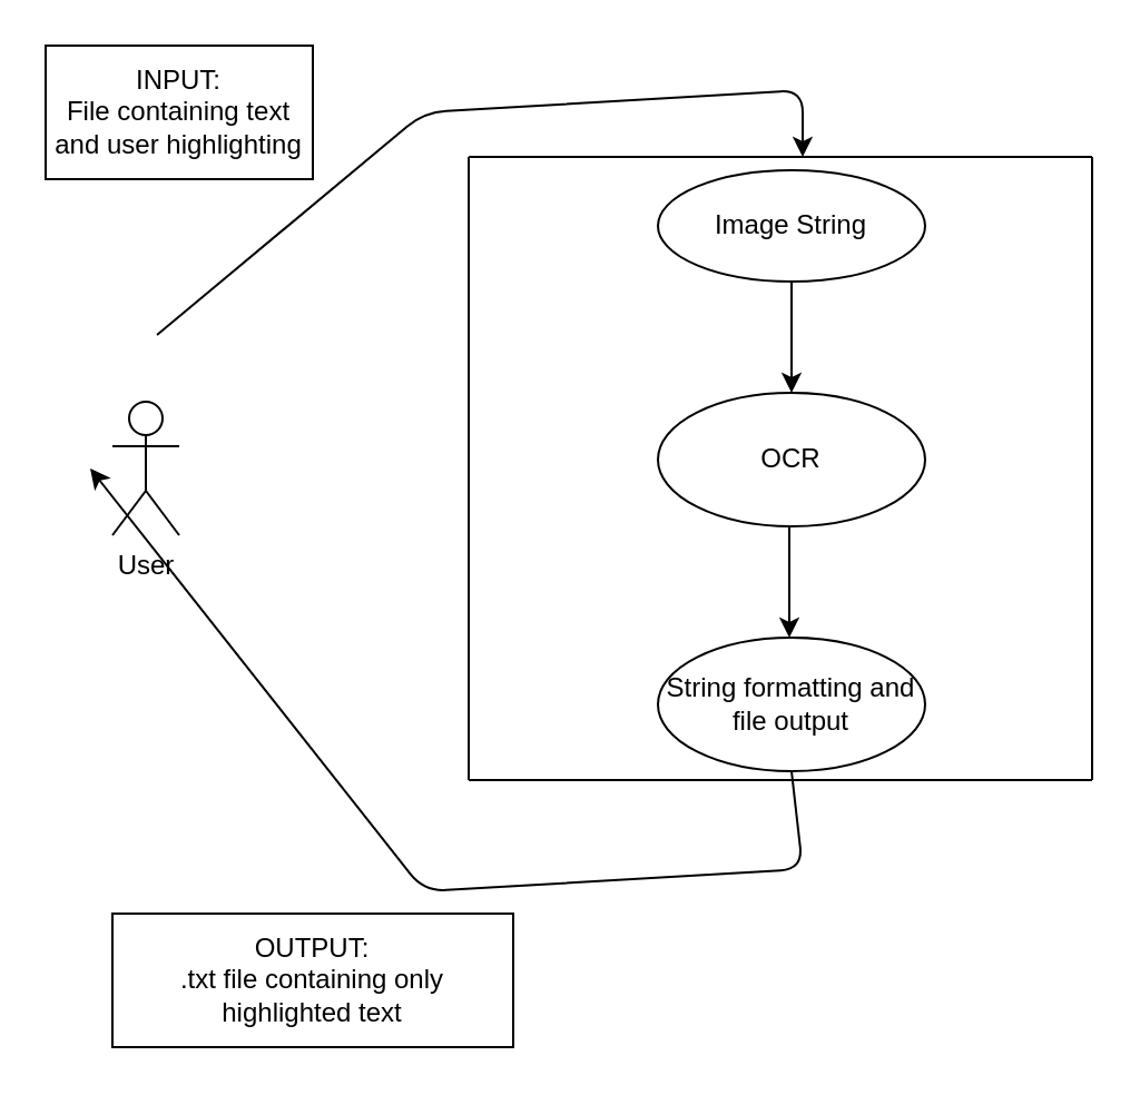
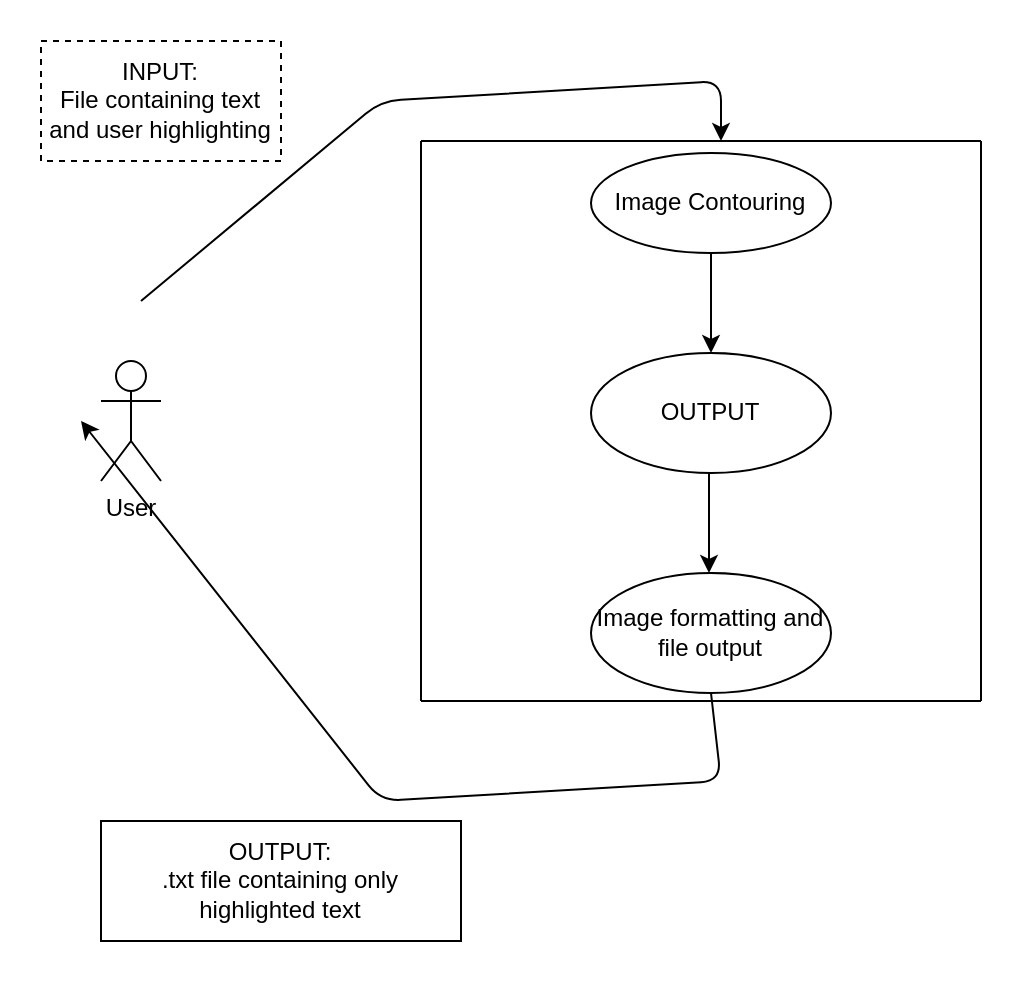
  <mxCell id="0" />
  <mxCell id="1" parent="0" />
  <mxCell id="2" value="User" style="shape=umlActor;verticalLabelPosition=bottom;verticalAlign=top;html=1;outlineConnect=0;" vertex="1" parent="1"><mxGeometry x="50" y="180" width="30" height="60" as="geometry" /></mxCell>
  <mxCell id="3" value="" style="endArrow=none;html=1;" edge="1" parent="1"><mxGeometry width="50" height="50" relative="1" as="geometry"><mxPoint x="210" y="350" as="sourcePoint" /><mxPoint x="210" y="70" as="targetPoint" /></mxGeometry></mxCell>
  <mxCell id="4" value="" style="endArrow=none;html=1;" edge="1" parent="1"><mxGeometry width="50" height="50" relative="1" as="geometry"><mxPoint x="490" y="350" as="sourcePoint" /><mxPoint x="490" y="70" as="targetPoint" /></mxGeometry></mxCell>
  <mxCell id="5" value="" style="endArrow=none;html=1;" edge="1" parent="1"><mxGeometry width="50" height="50" relative="1" as="geometry"><mxPoint x="210" y="350" as="sourcePoint" /><mxPoint x="490" y="350" as="targetPoint" /></mxGeometry></mxCell>
  <mxCell id="6" value="" style="endArrow=none;html=1;" edge="1" parent="1"><mxGeometry width="50" height="50" relative="1" as="geometry"><mxPoint x="210" y="70" as="sourcePoint" /><mxPoint x="490" y="70" as="targetPoint" /></mxGeometry></mxCell>
- <mxCell id="7" value="Image String" style="ellipse;whiteSpace=wrap;html=1;" vertex="1" parent="1"><mxGeometry x="295" y="76" width="120" height="50" as="geometry" /></mxCell>
+ <mxCell id="7" value="Image Contouring" style="ellipse;whiteSpace=wrap;html=1;" vertex="1" parent="1"><mxGeometry x="295" y="76" width="120" height="50" as="geometry" /></mxCell>
  <mxCell id="8" value="" style="endArrow=classic;html=1;" edge="1" parent="1"><mxGeometry width="50" height="50" relative="1" as="geometry"><mxPoint x="70" y="150" as="sourcePoint" /><mxPoint x="360" y="70" as="targetPoint" /><Array as="points"><mxPoint x="190" y="50" /><mxPoint x="360" y="40" /></Array></mxGeometry></mxCell>
- <mxCell id="9" value="&lt;span&gt;INPUT:&lt;br&gt;File containing text and user highlighting&lt;/span&gt;" style="rounded=0;whiteSpace=wrap;html=1;" vertex="1" parent="1"><mxGeometry x="20" y="20" width="120" height="60" as="geometry" /></mxCell>
- <mxCell id="10" value="OCR" style="ellipse;whiteSpace=wrap;html=1;" vertex="1" parent="1"><mxGeometry x="295" y="176" width="120" height="60" as="geometry" /></mxCell>
+ <mxCell id="9" value="&lt;span&gt;INPUT:&lt;br&gt;File containing text and user highlighting&lt;/span&gt;" style="rounded=0;whiteSpace=wrap;html=1;dashed=1;" vertex="1" parent="1"><mxGeometry x="20" y="20" width="120" height="60" as="geometry" /></mxCell>
+ <mxCell id="10" value="OUTPUT" style="ellipse;whiteSpace=wrap;html=1;" vertex="1" parent="1"><mxGeometry x="295" y="176" width="120" height="60" as="geometry" /></mxCell>
  <mxCell id="11" value="" style="endArrow=classic;html=1;" edge="1" parent="1"><mxGeometry width="50" height="50" relative="1" as="geometry"><mxPoint x="355" y="126" as="sourcePoint" /><mxPoint x="355" y="176" as="targetPoint" /></mxGeometry></mxCell>
  <mxCell id="12" value="" style="endArrow=classic;html=1;" edge="1" parent="1"><mxGeometry width="50" height="50" relative="1" as="geometry"><mxPoint x="354" y="236" as="sourcePoint" /><mxPoint x="354" y="286" as="targetPoint" /></mxGeometry></mxCell>
- <mxCell id="13" value="String formatting and file output" style="ellipse;whiteSpace=wrap;html=1;" vertex="1" parent="1"><mxGeometry x="295" y="286" width="120" height="60" as="geometry" /></mxCell>
+ <mxCell id="13" value="Image formatting and file output" style="ellipse;whiteSpace=wrap;html=1;" vertex="1" parent="1"><mxGeometry x="295" y="286" width="120" height="60" as="geometry" /></mxCell>
  <mxCell id="14" value="" style="endArrow=classic;html=1;exitX=0.5;exitY=1;exitDx=0;exitDy=0;" edge="1" parent="1" source="13"><mxGeometry width="50" height="50" relative="1" as="geometry"><mxPoint x="355" y="396" as="sourcePoint" /><mxPoint x="40" y="210" as="targetPoint" /><Array as="points"><mxPoint x="360" y="390" /><mxPoint x="190" y="400" /></Array></mxGeometry></mxCell>
  <mxCell id="15" value="&lt;span&gt;OUTPUT:&lt;br&gt;.txt file containing only highlighted text&lt;/span&gt;" style="rounded=0;whiteSpace=wrap;html=1;" vertex="1" parent="1"><mxGeometry x="50" y="410" width="180" height="60" as="geometry" /></mxCell>
